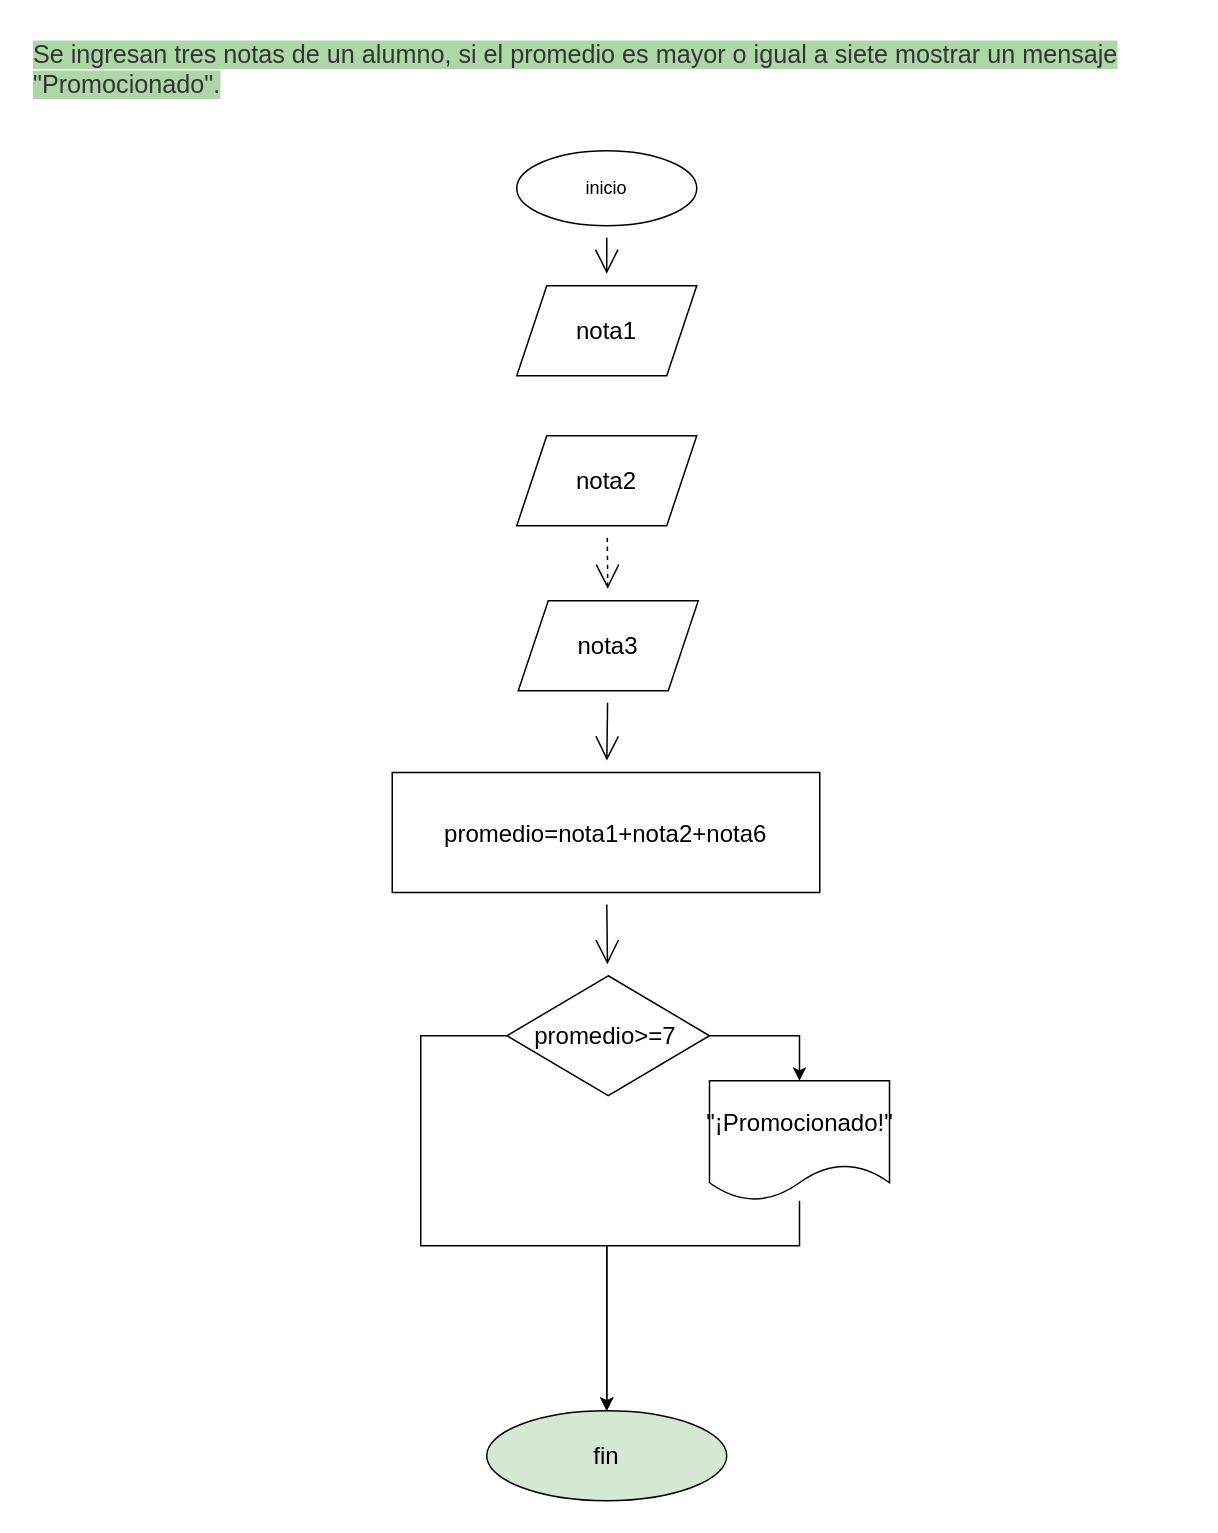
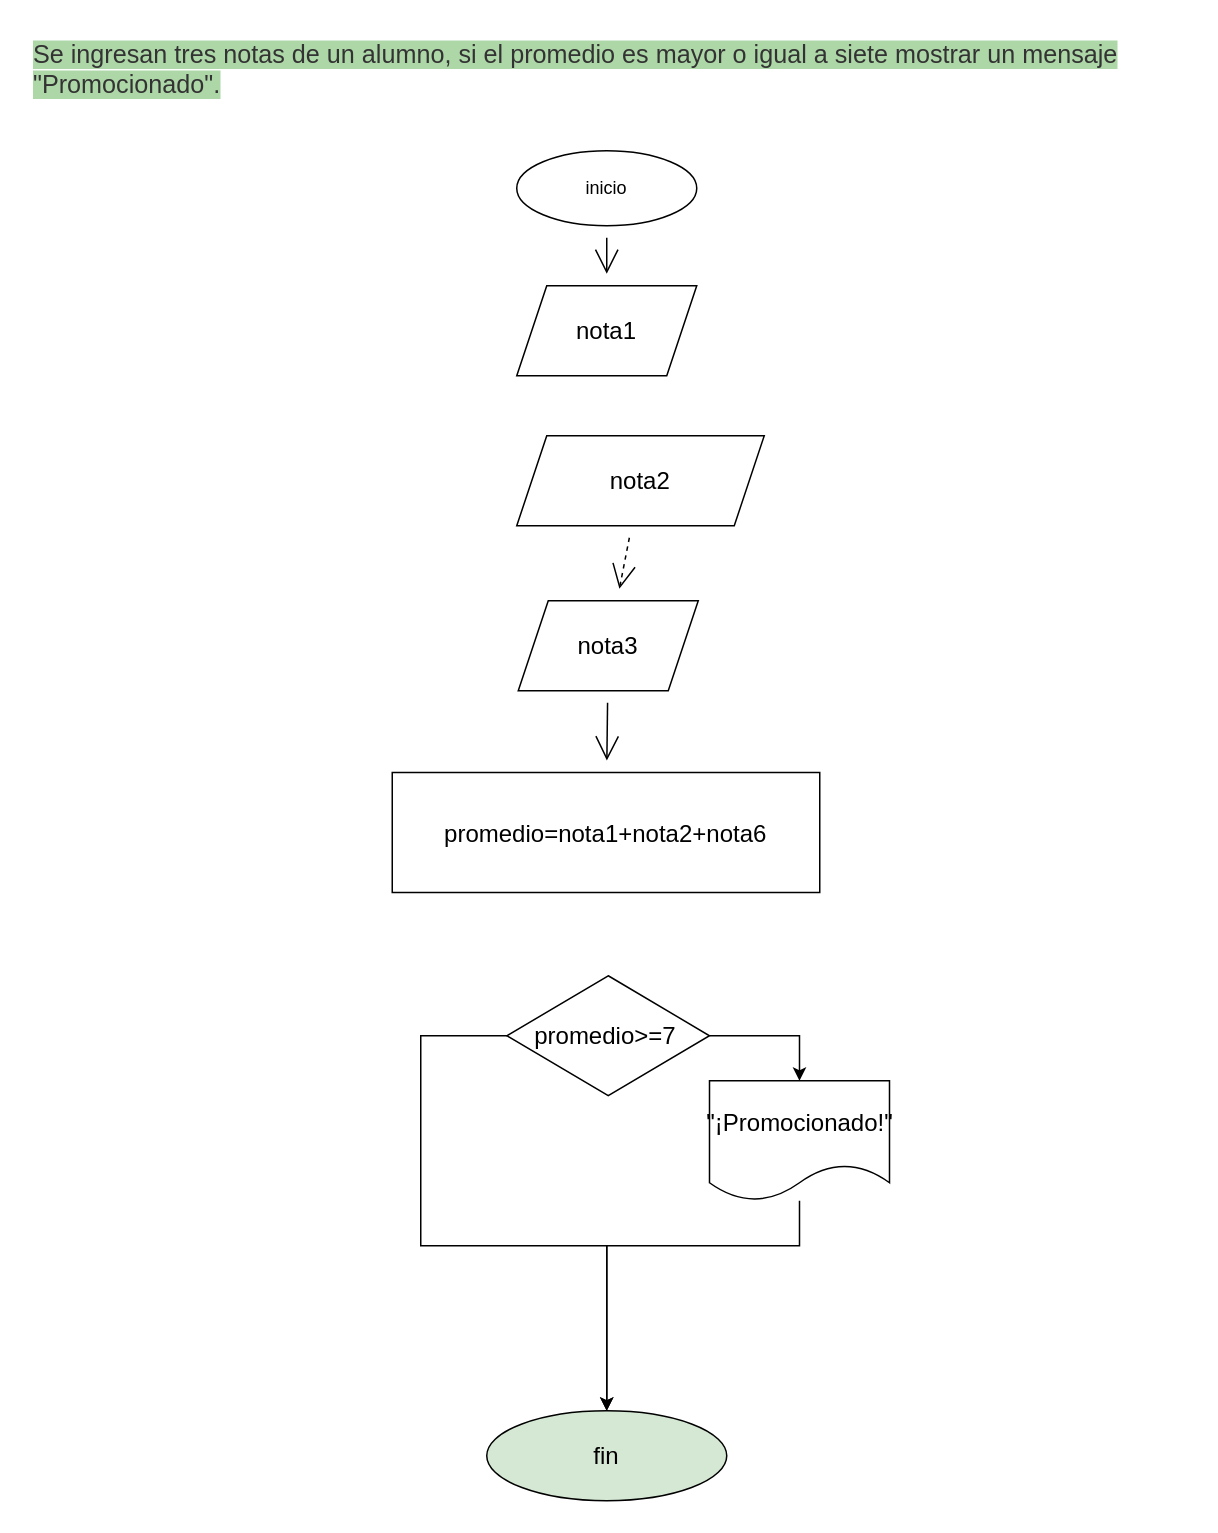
  <mxCell id="0" />
  <mxCell id="1" parent="0" />
  <mxCell id="2" value="fin" style="ellipse;whiteSpace=wrap;html=1;fontSize=16;fillColor=#d5e8d4;" parent="1" vertex="1"><mxGeometry x="324" y="940" width="160" height="60" as="geometry" /></mxCell>
  <mxCell id="3" value="" style="edgeStyle=none;curved=1;rounded=0;orthogonalLoop=1;jettySize=auto;html=1;fontSize=12;endArrow=open;startSize=14;endSize=14;sourcePerimeterSpacing=8;targetPerimeterSpacing=8;" parent="1" source="4" target="5" edge="1"><mxGeometry relative="1" as="geometry" /></mxCell>
  <mxCell id="4" value="inicio" style="ellipse;whiteSpace=wrap;html=1;" parent="1" vertex="1"><mxGeometry x="344" y="100" width="120" height="50" as="geometry" /></mxCell>
  <mxCell id="5" value="nota1" style="shape=parallelogram;perimeter=parallelogramPerimeter;whiteSpace=wrap;html=1;fixedSize=1;fontSize=16;" parent="1" vertex="1"><mxGeometry x="344" y="190" width="120" height="60" as="geometry" /></mxCell>
  <mxCell id="6" value="" style="edgeStyle=none;curved=1;rounded=0;orthogonalLoop=1;jettySize=auto;html=1;fontSize=12;endArrow=open;startSize=14;endSize=14;sourcePerimeterSpacing=8;targetPerimeterSpacing=8;dashed=1;" parent="1" source="7" target="9" edge="1"><mxGeometry relative="1" as="geometry" /></mxCell>
- <mxCell id="7" value="nota2" style="shape=parallelogram;perimeter=parallelogramPerimeter;whiteSpace=wrap;html=1;fixedSize=1;fontSize=16;" parent="1" vertex="1"><mxGeometry x="344" y="290" width="120" height="60" as="geometry" /></mxCell>
+ <mxCell id="7" value="nota2" style="shape=parallelogram;perimeter=parallelogramPerimeter;whiteSpace=wrap;html=1;fixedSize=1;fontSize=16;" parent="1" vertex="1"><mxGeometry x="344" y="290" width="165" height="60" as="geometry" /></mxCell>
  <mxCell id="8" value="" style="edgeStyle=none;curved=1;rounded=0;orthogonalLoop=1;jettySize=auto;html=1;fontSize=12;endArrow=open;startSize=14;endSize=14;sourcePerimeterSpacing=8;targetPerimeterSpacing=8;" parent="1" source="9" target="11" edge="1"><mxGeometry relative="1" as="geometry" /></mxCell>
  <mxCell id="9" value="nota3" style="shape=parallelogram;perimeter=parallelogramPerimeter;whiteSpace=wrap;html=1;fixedSize=1;fontSize=16;" parent="1" vertex="1"><mxGeometry x="345" y="400" width="120" height="60" as="geometry" /></mxCell>
- <mxCell id="10" value="" style="edgeStyle=none;curved=1;rounded=0;orthogonalLoop=1;jettySize=auto;html=1;fontSize=12;endArrow=open;startSize=14;endSize=14;sourcePerimeterSpacing=8;targetPerimeterSpacing=8;" parent="1" source="11" target="14" edge="1"><mxGeometry relative="1" as="geometry" /></mxCell>
  <mxCell id="11" value="promedio=nota1+nota2+nota6" style="rounded=0;whiteSpace=wrap;html=1;fontSize=16;" parent="1" vertex="1"><mxGeometry x="261" y="514.5" width="285" height="80" as="geometry" /></mxCell>
  <mxCell id="12" style="edgeStyle=orthogonalEdgeStyle;rounded=0;orthogonalLoop=1;jettySize=auto;html=1;exitX=1;exitY=0.5;exitDx=0;exitDy=0;entryX=0.5;entryY=0;entryDx=0;entryDy=0;" edge="1" parent="1" source="14" target="16"><mxGeometry relative="1" as="geometry" /></mxCell>
  <mxCell id="13" style="edgeStyle=orthogonalEdgeStyle;rounded=0;orthogonalLoop=1;jettySize=auto;html=1;exitX=0;exitY=0.5;exitDx=0;exitDy=0;entryX=0.5;entryY=0;entryDx=0;entryDy=0;" edge="1" parent="1" source="14" target="2"><mxGeometry relative="1" as="geometry"><Array as="points"><mxPoint x="280" y="690" /><mxPoint x="280" y="830" /><mxPoint x="404" y="830" /></Array></mxGeometry></mxCell>
  <mxCell id="14" value="promedio&amp;gt;=7&amp;nbsp;" style="rhombus;whiteSpace=wrap;html=1;fontSize=16;" parent="1" vertex="1"><mxGeometry x="337.5" y="650" width="135" height="80" as="geometry" /></mxCell>
  <mxCell id="15" style="edgeStyle=orthogonalEdgeStyle;rounded=0;orthogonalLoop=1;jettySize=auto;html=1;" edge="1" parent="1" source="16" target="2"><mxGeometry relative="1" as="geometry"><Array as="points"><mxPoint x="533" y="830" /><mxPoint x="404" y="830" /></Array></mxGeometry></mxCell>
  <mxCell id="16" value="&quot;¡Promocionado!&quot;" style="shape=document;whiteSpace=wrap;html=1;boundedLbl=1;fontSize=16;" parent="1" vertex="1"><mxGeometry x="472.5" y="720" width="120" height="80" as="geometry" /></mxCell>
  <mxCell id="17" value="&lt;font face=&quot;sans-serif, arial&quot; color=&quot;#333333&quot;&gt;&lt;span style=&quot;font-size: 16.8px; background-color: rgb(174, 215, 168);&quot;&gt;Se ingresan tres notas de un alumno, si el promedio es mayor o igual a siete mostrar un mensaje &quot;Promocionado&quot;.&lt;/span&gt;&lt;/font&gt;" style="text;whiteSpace=wrap;html=1;" parent="1" vertex="1"><mxGeometry x="20" y="20" width="770" height="100" as="geometry" /></mxCell>
